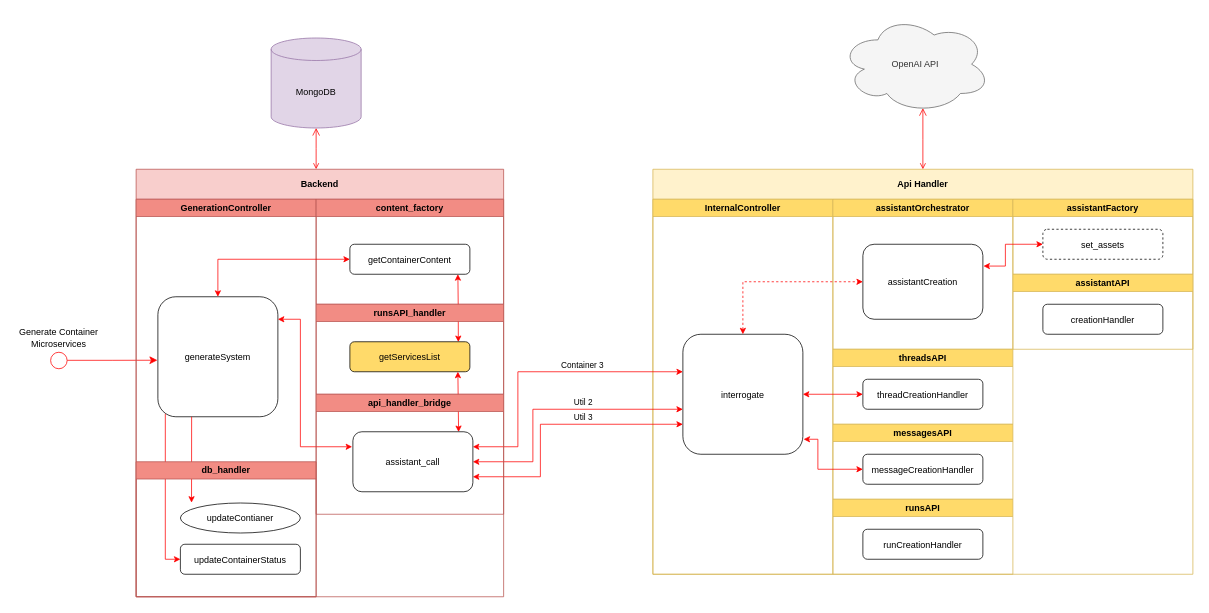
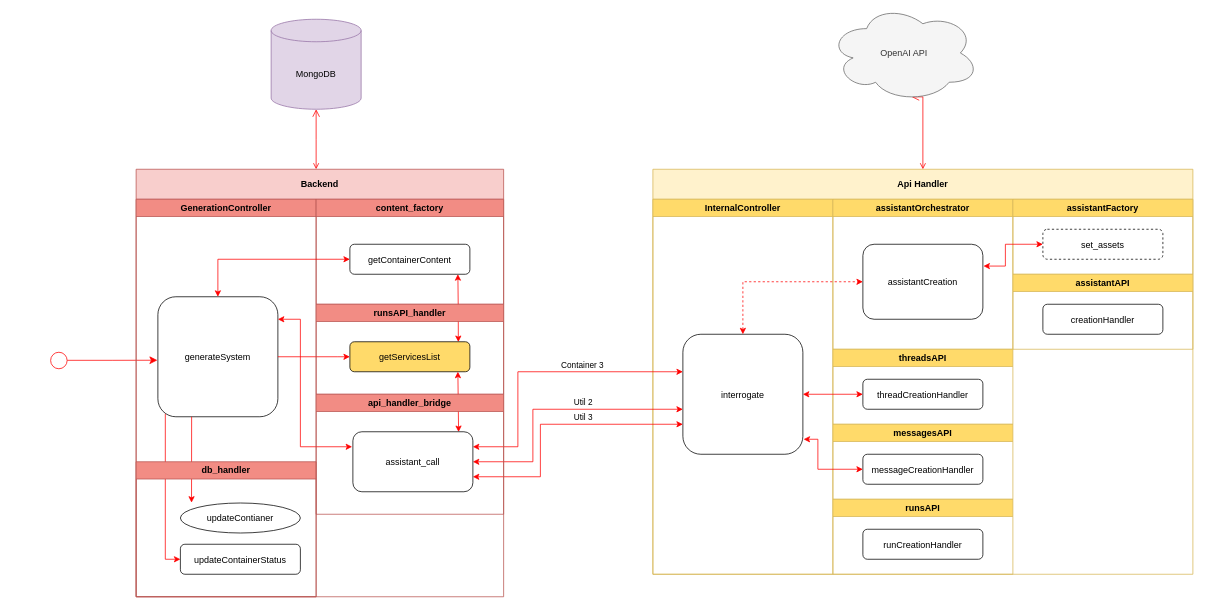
  <mxCell id="0" />
  <mxCell id="1" parent="0" />
  <mxCell id="2" value="" style="ellipse;shape=startState;fillColor=#FFFFFF;strokeColor=#ff0000;" parent="1" vertex="1"><mxGeometry x="63" y="465" width="30" height="30" as="geometry" /></mxCell>
  <mxCell id="3" value="" style="edgeStyle=elbowEdgeStyle;elbow=horizontal;verticalAlign=bottom;endArrow=classic;endSize=8;strokeColor=#FF0000;endFill=1;rounded=0;entryX=-0.004;entryY=0.529;entryDx=0;entryDy=0;exitX=0.872;exitY=0.492;exitDx=0;exitDy=0;exitPerimeter=0;entryPerimeter=0;" parent="1" source="2" target="36" edge="1"><mxGeometry x="1540" y="160" as="geometry"><mxPoint x="-210" y="505" as="targetPoint" /></mxGeometry></mxCell>
- <mxCell id="4" value="Generate Container Microservices" style="text;html=1;align=center;verticalAlign=middle;whiteSpace=wrap;rounded=0;" parent="1" vertex="1"><mxGeometry x="20" y="435" width="116" height="30" as="geometry" /></mxCell>
  <mxCell id="5" value="Api Handler" style="swimlane;whiteSpace=wrap;startSize=40;fillColor=#fff2cc;strokeColor=#d6b656;" parent="1" vertex="1"><mxGeometry x="870" y="225" width="720" height="540" as="geometry" /></mxCell>
  <mxCell id="6" value="InternalController" style="swimlane;whiteSpace=wrap;html=1;fillColor=#ffda6a;strokeColor=#d6b656;" parent="5" vertex="1"><mxGeometry y="40" width="240" height="500" as="geometry" /></mxCell>
  <mxCell id="7" value="interrogate" style="rounded=1;glass=0;shadow=0;" parent="6" vertex="1"><mxGeometry x="40" y="180" width="160" height="160" as="geometry" /></mxCell>
  <mxCell id="8" value="assistantOrchestrator" style="swimlane;whiteSpace=wrap;html=1;startSize=23;fillColor=#ffda6a;strokeColor=#d6b656;" parent="5" vertex="1"><mxGeometry x="240" y="40" width="240" height="200" as="geometry" /></mxCell>
  <mxCell id="9" value="assistantCreation" style="rounded=1;" parent="8" vertex="1"><mxGeometry x="40" y="60" width="160" height="100" as="geometry" /></mxCell>
  <mxCell id="10" value="" style="edgeStyle=orthogonalEdgeStyle;rounded=0;orthogonalLoop=1;jettySize=auto;html=1;startArrow=classic;startFill=1;entryX=0;entryY=0.5;entryDx=0;entryDy=0;strokeColor=#ff0000;dashed=1;" parent="5" source="7" target="9" edge="1"><mxGeometry relative="1" as="geometry"><Array as="points"><mxPoint x="120" y="150" /></Array></mxGeometry></mxCell>
  <mxCell id="11" value="assistantFactory" style="swimlane;whiteSpace=wrap;html=1;startSize=23;fillColor=#ffda6a;strokeColor=#d6b656;" parent="5" vertex="1"><mxGeometry x="480" y="40" width="240" height="100" as="geometry" /></mxCell>
  <mxCell id="12" value="set_assets" style="rounded=1;dashed=1;" parent="11" vertex="1"><mxGeometry x="40" y="40" width="160" height="40" as="geometry" /></mxCell>
  <mxCell id="13" value="assistantAPI" style="swimlane;whiteSpace=wrap;html=1;startSize=23;fillColor=#FFDA6A;strokeColor=#d6b656;" parent="11" vertex="1"><mxGeometry y="100" width="240" height="100" as="geometry" /></mxCell>
  <mxCell id="14" value="creationHandler" style="rounded=1;" parent="13" vertex="1"><mxGeometry x="40" y="40" width="160" height="40" as="geometry" /></mxCell>
  <mxCell id="15" value="" style="edgeStyle=orthogonalEdgeStyle;rounded=0;orthogonalLoop=1;jettySize=auto;html=1;startArrow=classic;startFill=1;entryX=0;entryY=0.5;entryDx=0;entryDy=0;exitX=1.005;exitY=0.291;exitDx=0;exitDy=0;exitPerimeter=0;strokeColor=#ff0000;" parent="5" source="9" target="12" edge="1"><mxGeometry relative="1" as="geometry"><mxPoint x="450" y="110" as="sourcePoint" /><Array as="points"><mxPoint x="470" y="129" /><mxPoint x="470" y="100" /></Array></mxGeometry></mxCell>
  <mxCell id="16" value="threadsAPI" style="swimlane;whiteSpace=wrap;html=1;startSize=23;fillColor=#ffda6a;strokeColor=#d6b656;" parent="5" vertex="1"><mxGeometry x="240" y="240" width="240" height="100" as="geometry" /></mxCell>
  <mxCell id="17" value="threadCreationHandler" style="rounded=1;" parent="16" vertex="1"><mxGeometry x="40" y="40" width="160" height="40" as="geometry" /></mxCell>
  <mxCell id="18" style="edgeStyle=orthogonalEdgeStyle;rounded=0;orthogonalLoop=1;jettySize=auto;html=1;startArrow=classic;startFill=1;exitX=1;exitY=0.5;exitDx=0;exitDy=0;entryX=0;entryY=0.5;entryDx=0;entryDy=0;strokeColor=#ff0000;" parent="5" source="7" target="17" edge="1"><mxGeometry relative="1" as="geometry"><mxPoint x="200" y="163" as="sourcePoint" /><mxPoint x="280" y="300" as="targetPoint" /><Array as="points" /></mxGeometry></mxCell>
  <mxCell id="19" value="messagesAPI" style="swimlane;whiteSpace=wrap;html=1;startSize=23;fillColor=#ffda6a;strokeColor=#d6b656;" parent="5" vertex="1"><mxGeometry x="240" y="340" width="240" height="100" as="geometry" /></mxCell>
  <mxCell id="20" value="messageCreationHandler" style="rounded=1;" parent="19" vertex="1"><mxGeometry x="40" y="40" width="160" height="40" as="geometry" /></mxCell>
  <mxCell id="21" value="runsAPI" style="swimlane;whiteSpace=wrap;html=1;startSize=23;fillColor=#ffda6a;strokeColor=#d6b656;" parent="5" vertex="1"><mxGeometry x="240" y="440" width="240" height="100" as="geometry" /></mxCell>
  <mxCell id="22" value="runCreationHandler" style="rounded=1;" parent="21" vertex="1"><mxGeometry x="40" y="40" width="160" height="40" as="geometry" /></mxCell>
  <mxCell id="23" style="edgeStyle=orthogonalEdgeStyle;rounded=0;orthogonalLoop=1;jettySize=auto;html=1;entryX=0;entryY=0.5;entryDx=0;entryDy=0;startArrow=classic;startFill=1;strokeColor=#ff0000;" parent="5" target="20" edge="1"><mxGeometry relative="1" as="geometry"><mxPoint x="201" y="360" as="sourcePoint" /><Array as="points"><mxPoint x="201" y="360" /><mxPoint x="220" y="360" /><mxPoint x="220" y="400" /></Array></mxGeometry></mxCell>
  <mxCell id="24" style="edgeStyle=orthogonalEdgeStyle;rounded=0;orthogonalLoop=1;jettySize=auto;html=1;startArrow=classic;startFill=1;strokeColor=#ff0000;exitX=1;exitY=0.25;exitDx=0;exitDy=0;" parent="1" source="52" target="7" edge="1"><mxGeometry relative="1" as="geometry"><Array as="points"><mxPoint x="690" y="595" /><mxPoint x="690" y="495" /></Array><mxPoint x="630" y="585" as="sourcePoint" /></mxGeometry></mxCell>
  <mxCell id="25" value="Container 3" style="edgeLabel;html=1;align=center;verticalAlign=middle;resizable=0;points=[];" parent="24" vertex="1" connectable="0"><mxGeometry x="0.043" y="1" relative="1" as="geometry"><mxPoint x="47" y="-9" as="offset" /></mxGeometry></mxCell>
  <mxCell id="26" value="" style="edgeStyle=elbowEdgeStyle;elbow=horizontal;verticalAlign=bottom;endArrow=open;endSize=8;strokeColor=#FF0000;endFill=1;rounded=0;startArrow=open;startFill=0;entryX=0.55;entryY=0.95;entryDx=0;entryDy=0;entryPerimeter=0;" parent="1" target="27" edge="1"><mxGeometry as="geometry"><mxPoint x="1520" y="345" as="targetPoint" /><mxPoint x="1230" y="225" as="sourcePoint" /><Array as="points"><mxPoint x="1230" y="185" /></Array></mxGeometry></mxCell>
- <mxCell id="27" value="OpenAI API" style="ellipse;shape=cloud;whiteSpace=wrap;html=1;fillColor=#f5f5f5;fontColor=#333333;strokeColor=#666666;" parent="1" vertex="1"><mxGeometry x="1120" y="20" width="200" height="130" as="geometry" /></mxCell>
- <mxCell id="28" value="MongoDB" style="shape=cylinder3;whiteSpace=wrap;html=1;boundedLbl=1;backgroundOutline=1;size=15;fillColor=#e1d5e7;strokeColor=#9673a6;" parent="1" vertex="1"><mxGeometry x="361" y="50" width="120" height="120" as="geometry" /></mxCell>
+ <mxCell id="27" value="OpenAI API" style="ellipse;shape=cloud;whiteSpace=wrap;html=1;fillColor=#f5f5f5;fontColor=#333333;strokeColor=#666666;" parent="1" vertex="1"><mxGeometry x="1105" y="5" width="200" height="130" as="geometry" /></mxCell>
+ <mxCell id="28" value="MongoDB" style="shape=cylinder3;whiteSpace=wrap;html=1;boundedLbl=1;backgroundOutline=1;size=15;fillColor=#e1d5e7;strokeColor=#9673a6;" parent="1" vertex="1"><mxGeometry x="361" y="25" width="120" height="120" as="geometry" /></mxCell>
  <mxCell id="29" value="" style="edgeStyle=elbowEdgeStyle;elbow=horizontal;verticalAlign=bottom;endArrow=open;endSize=8;strokeColor=#FF0000;endFill=1;rounded=0;entryX=0.5;entryY=1;entryDx=0;entryDy=0;entryPerimeter=0;exitX=0.5;exitY=0;exitDx=0;exitDy=0;startArrow=open;startFill=0;" parent="1" target="28" edge="1"><mxGeometry x="1540" y="160" as="geometry"><mxPoint x="252" y="165" as="targetPoint" /><mxPoint x="421" y="225" as="sourcePoint" /></mxGeometry></mxCell>
  <mxCell id="30" style="edgeStyle=orthogonalEdgeStyle;rounded=0;orthogonalLoop=1;jettySize=auto;html=1;startArrow=classic;startFill=1;strokeColor=#ff0000;exitX=1;exitY=0.5;exitDx=0;exitDy=0;" parent="1" source="52" edge="1"><mxGeometry relative="1" as="geometry"><Array as="points"><mxPoint x="710" y="615" /><mxPoint x="710" y="545" /></Array><mxPoint x="630" y="545" as="sourcePoint" /><mxPoint x="910" y="545" as="targetPoint" /></mxGeometry></mxCell>
  <mxCell id="31" value="Util 2" style="edgeLabel;html=1;align=center;verticalAlign=middle;resizable=0;points=[];" parent="30" vertex="1" connectable="0"><mxGeometry x="0.043" y="1" relative="1" as="geometry"><mxPoint x="33" y="-9" as="offset" /></mxGeometry></mxCell>
  <mxCell id="32" style="edgeStyle=orthogonalEdgeStyle;rounded=0;orthogonalLoop=1;jettySize=auto;html=1;startArrow=classic;startFill=1;strokeColor=#ff0000;exitX=1;exitY=0.75;exitDx=0;exitDy=0;entryX=0;entryY=0.75;entryDx=0;entryDy=0;" parent="1" source="52" target="7" edge="1"><mxGeometry relative="1" as="geometry"><Array as="points"><mxPoint x="720" y="635" /><mxPoint x="720" y="565" /></Array><mxPoint x="640" y="625" as="sourcePoint" /><mxPoint x="920" y="565" as="targetPoint" /></mxGeometry></mxCell>
  <mxCell id="33" value="Util 3" style="edgeLabel;html=1;align=center;verticalAlign=middle;resizable=0;points=[];" parent="32" vertex="1" connectable="0"><mxGeometry x="0.043" y="1" relative="1" as="geometry"><mxPoint x="33" y="-9" as="offset" /></mxGeometry></mxCell>
  <mxCell id="34" value="Backend" style="swimlane;whiteSpace=wrap;startSize=40;fillColor=#f8cecc;strokeColor=#b85450;" parent="1" vertex="1"><mxGeometry x="181" y="225" width="490" height="570" as="geometry" /></mxCell>
  <mxCell id="35" value="GenerationController" style="swimlane;whiteSpace=wrap;html=1;fillColor=#f28c84;strokeColor=#b85450;startSize=23;" parent="34" vertex="1"><mxGeometry y="40" width="240" height="530" as="geometry"><mxRectangle y="40" width="150" height="30" as="alternateBounds" /></mxGeometry></mxCell>
  <mxCell id="36" value="generateSystem" style="rounded=1;glass=0;shadow=0;" parent="35" vertex="1"><mxGeometry x="29" y="130" width="160" height="160" as="geometry" /></mxCell>
  <mxCell id="37" style="edgeStyle=orthogonalEdgeStyle;rounded=0;orthogonalLoop=1;jettySize=auto;html=1;strokeColor=#ff0000;entryX=0;entryY=0.5;entryDx=0;entryDy=0;exitX=0.062;exitY=0.976;exitDx=0;exitDy=0;exitPerimeter=0;entryPerimeter=0;" parent="35" source="36" target="41" edge="1"><mxGeometry relative="1" as="geometry"><mxPoint x="59" y="290" as="sourcePoint" /><mxPoint x="278.72" y="102.58" as="targetPoint" /><Array as="points"><mxPoint x="39" y="480" /></Array></mxGeometry></mxCell>
  <mxCell id="38" style="edgeStyle=orthogonalEdgeStyle;rounded=0;orthogonalLoop=1;jettySize=auto;html=1;strokeColor=#ff0000;entryX=0.093;entryY=-0.012;entryDx=0;entryDy=0;entryPerimeter=0;" parent="35" target="40" edge="1"><mxGeometry relative="1" as="geometry"><mxPoint x="74" y="290" as="sourcePoint" /><mxPoint x="289" y="410" as="targetPoint" /><Array as="points"><mxPoint x="74" y="290" /><mxPoint x="74" y="310" /></Array></mxGeometry></mxCell>
  <mxCell id="39" value="db_handler" style="swimlane;whiteSpace=wrap;html=1;fillColor=#f28c84;strokeColor=#b85450;rounded=0;" parent="35" vertex="1"><mxGeometry y="350" width="240" height="180" as="geometry" /></mxCell>
  <mxCell id="40" value="updateContianer" style="ellipse;" parent="39" vertex="1"><mxGeometry x="59" y="55" width="160" height="40" as="geometry" /></mxCell>
  <mxCell id="41" value="updateContainerStatus" style="rounded=1;" parent="39" vertex="1"><mxGeometry x="59" y="110" width="160" height="40" as="geometry" /></mxCell>
  <mxCell id="42" style="edgeStyle=orthogonalEdgeStyle;rounded=0;orthogonalLoop=1;jettySize=auto;html=1;startArrow=classic;startFill=1;strokeColor=#ff0000;" parent="35" edge="1"><mxGeometry relative="1" as="geometry"><mxPoint x="189" y="160" as="sourcePoint" /><Array as="points"><mxPoint x="219" y="160" /><mxPoint x="219" y="330" /></Array><mxPoint x="288" y="330" as="targetPoint" /></mxGeometry></mxCell>
  <mxCell id="43" value="content_factory" style="swimlane;whiteSpace=wrap;html=1;fillColor=#f28c84;strokeColor=#b85450;" parent="34" vertex="1"><mxGeometry x="240" y="40" width="250" height="140" as="geometry" /></mxCell>
  <mxCell id="44" value="getContainerContent" style="rounded=1;" parent="43" vertex="1"><mxGeometry x="45" y="60" width="160" height="40" as="geometry" /></mxCell>
  <mxCell id="45" style="edgeStyle=orthogonalEdgeStyle;rounded=0;orthogonalLoop=1;jettySize=auto;html=1;strokeColor=#ff0000;entryX=0.96;entryY=0.008;entryDx=0;entryDy=0;entryPerimeter=0;startArrow=classic;startFill=1;" parent="43" edge="1"><mxGeometry relative="1" as="geometry"><mxPoint x="189" y="100" as="sourcePoint" /><mxPoint x="189.6" y="190.32" as="targetPoint" /><Array as="points" /></mxGeometry></mxCell>
+ <mxCell id="46" style="edgeStyle=orthogonalEdgeStyle;rounded=0;orthogonalLoop=1;jettySize=auto;html=1;startArrow=none;startFill=0;strokeColor=#ff0000;entryX=0;entryY=0.5;entryDx=0;entryDy=0;exitX=1;exitY=0.5;exitDx=0;exitDy=0;" parent="34" source="36" target="49" edge="1"><mxGeometry relative="1" as="geometry"><mxPoint x="189" y="300" as="sourcePoint" /><Array as="points"><mxPoint x="269" y="250" /><mxPoint x="269" y="250" /></Array><mxPoint x="108.5" y="430" as="targetPoint" /></mxGeometry></mxCell>
  <mxCell id="47" style="edgeStyle=orthogonalEdgeStyle;rounded=0;orthogonalLoop=1;jettySize=auto;html=1;startArrow=classic;startFill=1;strokeColor=#ff0000;exitX=0.5;exitY=0;exitDx=0;exitDy=0;entryX=0;entryY=0.5;entryDx=0;entryDy=0;" parent="34" source="36" target="44" edge="1"><mxGeometry relative="1" as="geometry"><mxPoint x="189" y="130.05" as="sourcePoint" /><Array as="points"><mxPoint x="109" y="120" /></Array><mxPoint x="269" y="130" as="targetPoint" /></mxGeometry></mxCell>
  <mxCell id="48" value="runsAPI_handler" style="swimlane;whiteSpace=wrap;html=1;fillColor=#f28c84;strokeColor=#B85450;startSize=23;" parent="34" vertex="1"><mxGeometry x="240" y="180" width="250" height="120" as="geometry" /></mxCell>
  <mxCell id="49" value="getServicesList" style="rounded=1;fillColor=#ffda6a;" parent="48" vertex="1"><mxGeometry x="45" y="50" width="160" height="40" as="geometry" /></mxCell>
  <mxCell id="50" style="edgeStyle=orthogonalEdgeStyle;rounded=0;orthogonalLoop=1;jettySize=auto;html=1;strokeColor=#ff0000;entryX=0.881;entryY=0.004;entryDx=0;entryDy=0;entryPerimeter=0;startArrow=classic;startFill=1;" parent="48" target="52" edge="1"><mxGeometry relative="1" as="geometry"><mxPoint x="189" y="90" as="sourcePoint" /><mxPoint x="189.6" y="180.32" as="targetPoint" /><Array as="points"><mxPoint x="189" y="90" /><mxPoint x="189" y="170" /></Array></mxGeometry></mxCell>
  <mxCell id="51" value="api_handler_bridge" style="swimlane;whiteSpace=wrap;html=1;fillColor=#f28c84;strokeColor=#B85450;" parent="34" vertex="1"><mxGeometry x="240" y="300" width="250" height="160" as="geometry"><mxRectangle x="240" y="300" width="140" height="30" as="alternateBounds" /></mxGeometry></mxCell>
  <mxCell id="52" value="assistant_call" style="rounded=1;" parent="51" vertex="1"><mxGeometry x="49" y="50" width="160" height="80" as="geometry" /></mxCell>
